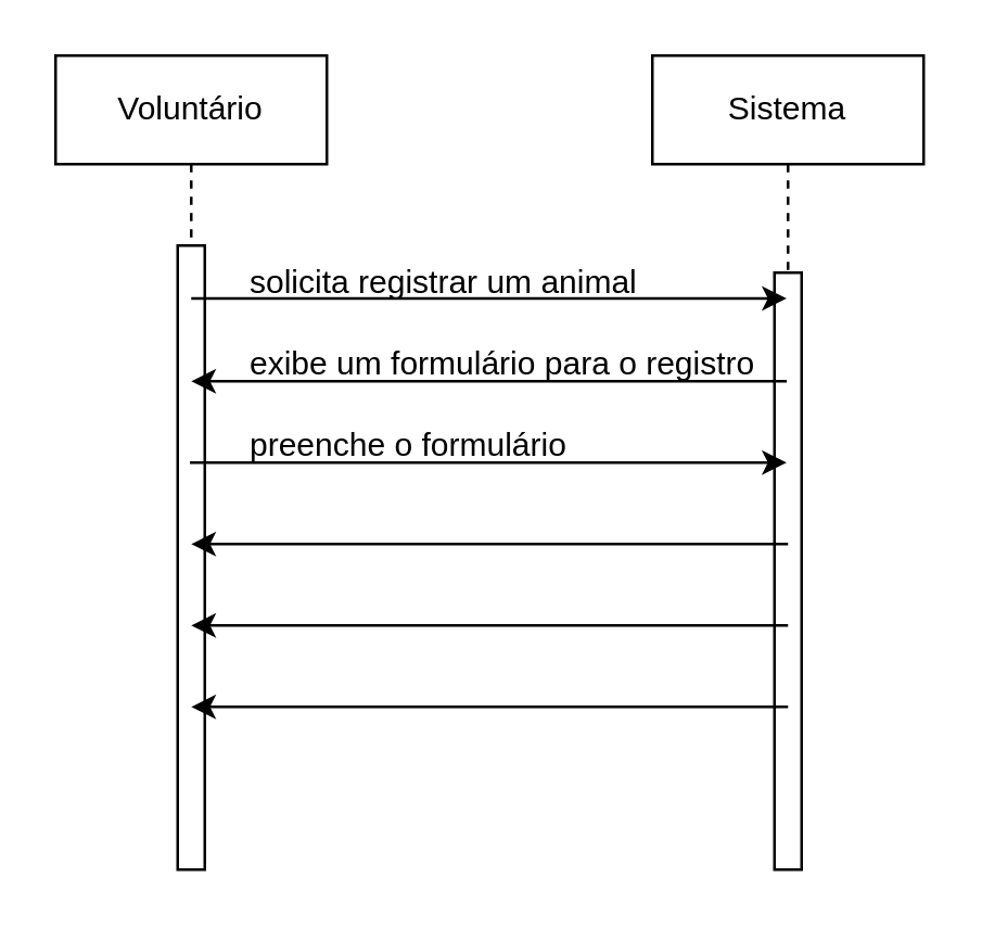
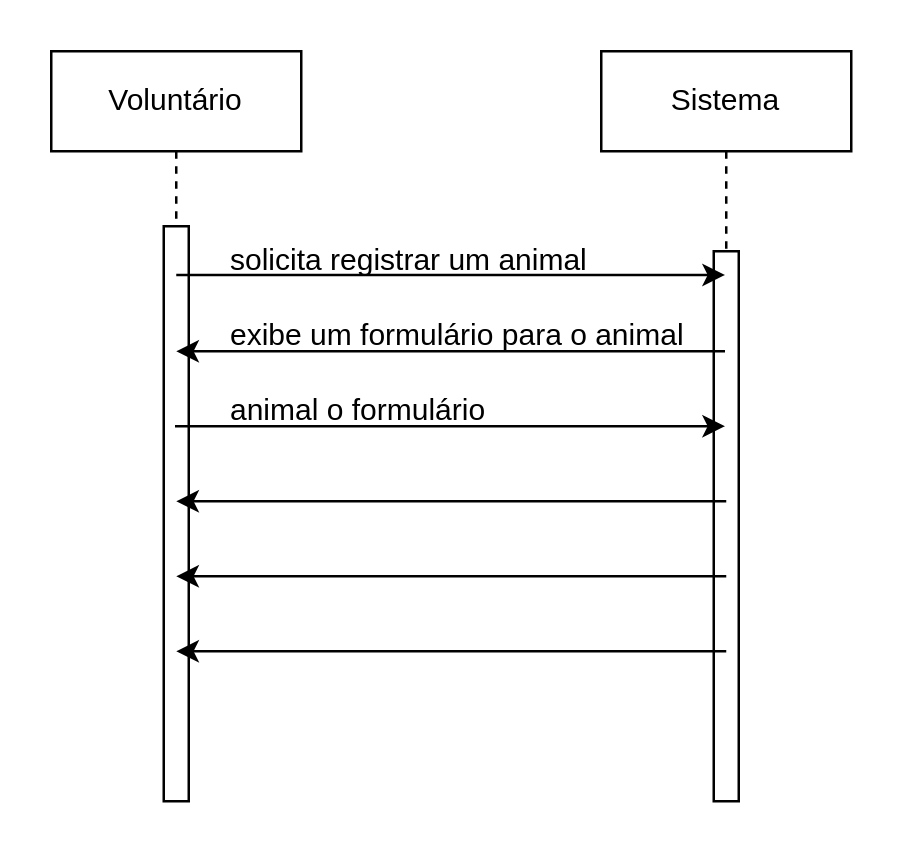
  <mxCell id="0" />
  <mxCell id="1" parent="0" />
  <mxCell id="2" value="Voluntário" style="shape=umlLifeline;perimeter=lifelinePerimeter;whiteSpace=wrap;html=1;container=0;dropTarget=0;collapsible=0;recursiveResize=0;outlineConnect=0;portConstraint=eastwest;newEdgeStyle={&quot;edgeStyle&quot;:&quot;elbowEdgeStyle&quot;,&quot;elbow&quot;:&quot;vertical&quot;,&quot;curved&quot;:0,&quot;rounded&quot;:0};" parent="1" vertex="1"><mxGeometry x="20" y="20" width="100" height="300" as="geometry" /></mxCell>
  <mxCell id="3" value="" style="html=1;points=[];perimeter=orthogonalPerimeter;outlineConnect=0;targetShapes=umlLifeline;portConstraint=eastwest;newEdgeStyle={&quot;edgeStyle&quot;:&quot;elbowEdgeStyle&quot;,&quot;elbow&quot;:&quot;vertical&quot;,&quot;curved&quot;:0,&quot;rounded&quot;:0};" parent="2" vertex="1"><mxGeometry x="45" y="70" width="10" height="230" as="geometry" /></mxCell>
  <mxCell id="4" value="Sistema" style="shape=umlLifeline;perimeter=lifelinePerimeter;whiteSpace=wrap;html=1;container=0;dropTarget=0;collapsible=0;recursiveResize=0;outlineConnect=0;portConstraint=eastwest;newEdgeStyle={&quot;edgeStyle&quot;:&quot;elbowEdgeStyle&quot;,&quot;elbow&quot;:&quot;vertical&quot;,&quot;curved&quot;:0,&quot;rounded&quot;:0};" parent="1" vertex="1"><mxGeometry x="240" y="20" width="100" height="300" as="geometry" /></mxCell>
  <mxCell id="5" value="" style="html=1;points=[];perimeter=orthogonalPerimeter;outlineConnect=0;targetShapes=umlLifeline;portConstraint=eastwest;newEdgeStyle={&quot;edgeStyle&quot;:&quot;elbowEdgeStyle&quot;,&quot;elbow&quot;:&quot;vertical&quot;,&quot;curved&quot;:0,&quot;rounded&quot;:0};" parent="4" vertex="1"><mxGeometry x="45" y="80" width="10" height="220" as="geometry" /></mxCell>
  <mxCell id="6" value="" style="endArrow=classic;html=1;rounded=0;" parent="1" target="4" edge="1"><mxGeometry width="50" height="50" relative="1" as="geometry"><mxPoint x="70" y="109.5" as="sourcePoint" /><mxPoint x="250" y="109.5" as="targetPoint" /></mxGeometry></mxCell>
  <mxCell id="7" value="solicita registrar um animal" style="text;whiteSpace=wrap;html=1;" parent="1" vertex="1"><mxGeometry x="90" y="90" width="183" height="40" as="geometry" /></mxCell>
  <mxCell id="8" value="" style="endArrow=classic;html=1;rounded=0;" parent="1" source="4" edge="1"><mxGeometry width="50" height="50" relative="1" as="geometry"><mxPoint x="250" y="140" as="sourcePoint" /><mxPoint x="70" y="140" as="targetPoint" /></mxGeometry></mxCell>
- <mxCell id="9" value="exibe um formulário para o registro" style="text;whiteSpace=wrap;html=1;" parent="1" vertex="1"><mxGeometry x="90" y="120" width="222" height="40" as="geometry" /></mxCell>
+ <mxCell id="9" value="exibe um formulário para o animal" style="text;whiteSpace=wrap;html=1;" parent="1" vertex="1"><mxGeometry x="90" y="120" width="222" height="40" as="geometry" /></mxCell>
  <mxCell id="10" value="" style="endArrow=classic;html=1;rounded=0;" parent="1" source="2" target="4" edge="1"><mxGeometry width="50" height="50" relative="1" as="geometry"><mxPoint x="380" y="250" as="sourcePoint" /><mxPoint x="430" y="200" as="targetPoint" /></mxGeometry></mxCell>
- <mxCell id="11" value=" preenche o formulário" style="text;whiteSpace=wrap;html=1;" parent="1" vertex="1"><mxGeometry x="90" y="150" width="200" height="40" as="geometry" /></mxCell>
+ <mxCell id="11" value=" animal o formulário" style="text;whiteSpace=wrap;html=1;" parent="1" vertex="1"><mxGeometry x="90" y="150" width="200" height="40" as="geometry" /></mxCell>
  <mxCell id="12" value="" style="endArrow=classic;html=1;rounded=0;" parent="1" edge="1"><mxGeometry width="50" height="50" relative="1" as="geometry"><mxPoint x="290" y="200" as="sourcePoint" /><mxPoint x="70" y="200" as="targetPoint" /></mxGeometry></mxCell>
  <mxCell id="13" value="" style="endArrow=classic;html=1;rounded=0;" parent="1" edge="1"><mxGeometry width="50" height="50" relative="1" as="geometry"><mxPoint x="290" y="230" as="sourcePoint" /><mxPoint x="70" y="230" as="targetPoint" /></mxGeometry></mxCell>
  <mxCell id="14" value="" style="endArrow=classic;html=1;rounded=0;" parent="1" edge="1"><mxGeometry width="50" height="50" relative="1" as="geometry"><mxPoint x="290" y="260" as="sourcePoint" /><mxPoint x="70" y="260" as="targetPoint" /></mxGeometry></mxCell>
